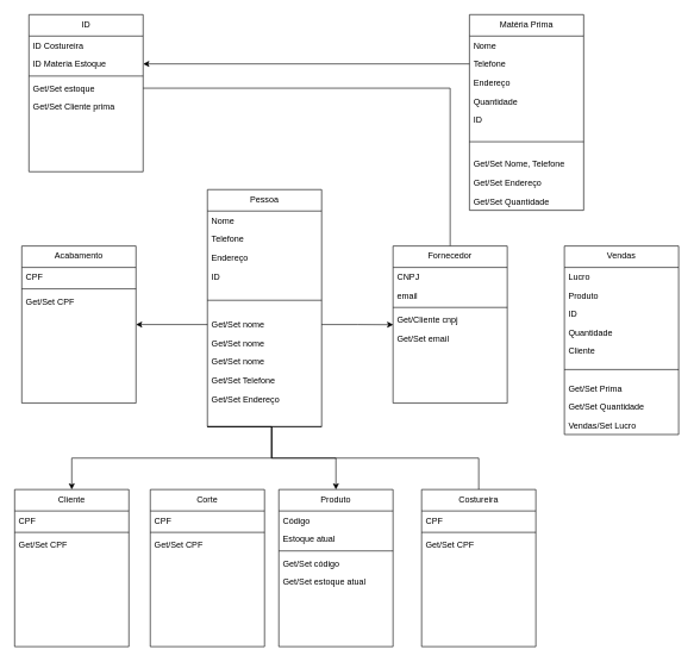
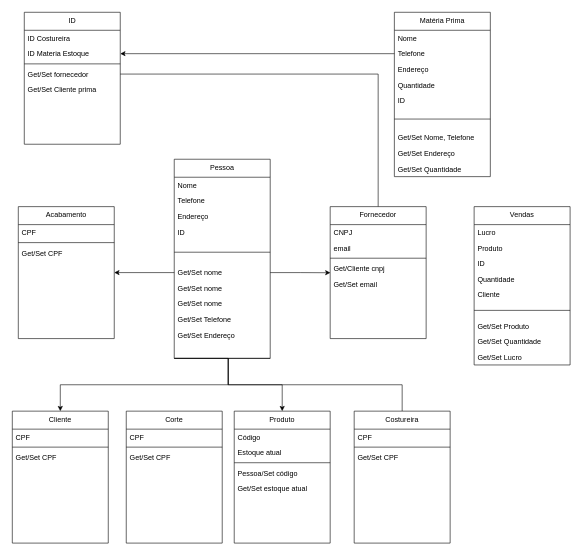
  <mxCell id="0" />
  <mxCell id="1" parent="0" />
  <mxCell id="2" style="edgeStyle=orthogonalEdgeStyle;rounded=0;orthogonalLoop=1;jettySize=auto;html=1;exitX=0;exitY=1;exitDx=0;exitDy=0;entryX=0.5;entryY=0;entryDx=0;entryDy=0;" edge="1" parent="1" source="5" target="36"><mxGeometry relative="1" as="geometry"><Array as="points"><mxPoint x="380" y="597" /><mxPoint x="380" y="641" /><mxPoint x="100" y="641" /></Array></mxGeometry></mxCell>
  <mxCell id="3" style="edgeStyle=orthogonalEdgeStyle;rounded=0;orthogonalLoop=1;jettySize=auto;html=1;exitX=1;exitY=1;exitDx=0;exitDy=0;entryX=0.5;entryY=0;entryDx=0;entryDy=0;" edge="1" parent="1" source="5" target="26"><mxGeometry relative="1" as="geometry"><Array as="points"><mxPoint x="380" y="597" /><mxPoint x="380" y="641" /><mxPoint x="470" y="641" /></Array></mxGeometry></mxCell>
  <mxCell id="4" style="edgeStyle=orthogonalEdgeStyle;rounded=0;orthogonalLoop=1;jettySize=auto;html=1;exitX=0;exitY=1;exitDx=0;exitDy=0;entryX=0.5;entryY=0;entryDx=0;entryDy=0;endArrow=none;" edge="1" parent="1" source="5" target="40"><mxGeometry relative="1" as="geometry"><Array as="points"><mxPoint x="380" y="597" /><mxPoint x="380" y="641" /><mxPoint x="670" y="641" /></Array></mxGeometry></mxCell>
  <mxCell id="5" value="Pessoa" style="swimlane;fontStyle=0;align=center;verticalAlign=top;childLayout=stackLayout;horizontal=1;startSize=30;horizontalStack=0;resizeParent=1;resizeLast=0;collapsible=1;marginBottom=0;rounded=0;shadow=0;strokeWidth=1;" parent="1" vertex="1"><mxGeometry x="290" y="265" width="160" height="332" as="geometry"><mxRectangle x="560" y="120" width="160" height="26" as="alternateBounds" /></mxGeometry></mxCell>
  <mxCell id="6" value="Nome" style="text;align=left;verticalAlign=top;spacingLeft=4;spacingRight=4;overflow=hidden;rotatable=0;points=[[0,0.5],[1,0.5]];portConstraint=eastwest;" parent="5" vertex="1"><mxGeometry y="30" width="160" height="26" as="geometry" /></mxCell>
  <mxCell id="7" value="Telefone" style="text;align=left;verticalAlign=top;spacingLeft=4;spacingRight=4;overflow=hidden;rotatable=0;points=[[0,0.5],[1,0.5]];portConstraint=eastwest;rounded=0;shadow=0;html=0;" parent="5" vertex="1"><mxGeometry y="56" width="160" height="26" as="geometry" /></mxCell>
  <mxCell id="8" value="Endereço" style="text;align=left;verticalAlign=top;spacingLeft=4;spacingRight=4;overflow=hidden;rotatable=0;points=[[0,0.5],[1,0.5]];portConstraint=eastwest;rounded=0;shadow=0;html=0;" parent="5" vertex="1"><mxGeometry y="82" width="160" height="26" as="geometry" /></mxCell>
  <mxCell id="9" value="ID" style="text;align=left;verticalAlign=top;spacingLeft=4;spacingRight=4;overflow=hidden;rotatable=0;points=[[0,0.5],[1,0.5]];portConstraint=eastwest;rounded=0;shadow=0;html=0;" parent="5" vertex="1"><mxGeometry y="108" width="160" height="26" as="geometry" /></mxCell>
  <mxCell id="10" value="" style="line;html=1;strokeWidth=1;align=left;verticalAlign=middle;spacingTop=-1;spacingLeft=3;spacingRight=3;rotatable=0;labelPosition=right;points=[];portConstraint=eastwest;" parent="5" vertex="1"><mxGeometry y="134" width="160" height="42" as="geometry" /></mxCell>
  <mxCell id="11" value="Get/Set nome" style="text;align=left;verticalAlign=top;spacingLeft=4;spacingRight=4;overflow=hidden;rotatable=0;points=[[0,0.5],[1,0.5]];portConstraint=eastwest;" parent="5" vertex="1"><mxGeometry y="176" width="160" height="26" as="geometry" /></mxCell>
  <mxCell id="12" value="Get/Set nome" style="text;align=left;verticalAlign=top;spacingLeft=4;spacingRight=4;overflow=hidden;rotatable=0;points=[[0,0.5],[1,0.5]];portConstraint=eastwest;" parent="5" vertex="1"><mxGeometry y="202" width="160" height="26" as="geometry" /></mxCell>
  <mxCell id="13" value="Get/Set nome" style="text;align=left;verticalAlign=top;spacingLeft=4;spacingRight=4;overflow=hidden;rotatable=0;points=[[0,0.5],[1,0.5]];portConstraint=eastwest;" parent="5" vertex="1"><mxGeometry y="228" width="160" height="26" as="geometry" /></mxCell>
  <mxCell id="14" value="Get/Set Telefone" style="text;align=left;verticalAlign=top;spacingLeft=4;spacingRight=4;overflow=hidden;rotatable=0;points=[[0,0.5],[1,0.5]];portConstraint=eastwest;" parent="5" vertex="1"><mxGeometry y="254" width="160" height="26" as="geometry" /></mxCell>
  <mxCell id="15" value="Get/Set Endereço" style="text;align=left;verticalAlign=top;spacingLeft=4;spacingRight=4;overflow=hidden;rotatable=0;points=[[0,0.5],[1,0.5]];portConstraint=eastwest;" parent="5" vertex="1"><mxGeometry y="280" width="160" height="26" as="geometry" /></mxCell>
  <mxCell id="16" value="Matéria Prima" style="swimlane;fontStyle=0;align=center;verticalAlign=top;childLayout=stackLayout;horizontal=1;startSize=30;horizontalStack=0;resizeParent=1;resizeLast=0;collapsible=1;marginBottom=0;rounded=0;shadow=0;strokeWidth=1;" parent="1" vertex="1"><mxGeometry x="657" y="20" width="160" height="274" as="geometry"><mxRectangle x="560" y="120" width="160" height="26" as="alternateBounds" /></mxGeometry></mxCell>
  <mxCell id="17" value="Nome" style="text;align=left;verticalAlign=top;spacingLeft=4;spacingRight=4;overflow=hidden;rotatable=0;points=[[0,0.5],[1,0.5]];portConstraint=eastwest;" parent="16" vertex="1"><mxGeometry y="30" width="160" height="26" as="geometry" /></mxCell>
  <mxCell id="18" value="Telefone" style="text;align=left;verticalAlign=top;spacingLeft=4;spacingRight=4;overflow=hidden;rotatable=0;points=[[0,0.5],[1,0.5]];portConstraint=eastwest;rounded=0;shadow=0;html=0;" parent="16" vertex="1"><mxGeometry y="56" width="160" height="26" as="geometry" /></mxCell>
  <mxCell id="19" value="Endereço" style="text;align=left;verticalAlign=top;spacingLeft=4;spacingRight=4;overflow=hidden;rotatable=0;points=[[0,0.5],[1,0.5]];portConstraint=eastwest;rounded=0;shadow=0;html=0;" parent="16" vertex="1"><mxGeometry y="82" width="160" height="26" as="geometry" /></mxCell>
  <mxCell id="20" value="Quantidade" style="text;align=left;verticalAlign=top;spacingLeft=4;spacingRight=4;overflow=hidden;rotatable=0;points=[[0,0.5],[1,0.5]];portConstraint=eastwest;rounded=0;shadow=0;html=0;" parent="16" vertex="1"><mxGeometry y="108" width="160" height="26" as="geometry" /></mxCell>
  <mxCell id="21" value="ID" style="text;align=left;verticalAlign=top;spacingLeft=4;spacingRight=4;overflow=hidden;rotatable=0;points=[[0,0.5],[1,0.5]];portConstraint=eastwest;rounded=0;shadow=0;html=0;" parent="16" vertex="1"><mxGeometry y="134" width="160" height="26" as="geometry" /></mxCell>
  <mxCell id="22" value="" style="line;html=1;strokeWidth=1;align=left;verticalAlign=middle;spacingTop=-1;spacingLeft=3;spacingRight=3;rotatable=0;labelPosition=right;points=[];portConstraint=eastwest;" parent="16" vertex="1"><mxGeometry y="160" width="160" height="36" as="geometry" /></mxCell>
  <mxCell id="23" value="Get/Set Nome, Telefone" style="text;align=left;verticalAlign=top;spacingLeft=4;spacingRight=4;overflow=hidden;rotatable=0;points=[[0,0.5],[1,0.5]];portConstraint=eastwest;" parent="16" vertex="1"><mxGeometry y="196" width="160" height="26" as="geometry" /></mxCell>
  <mxCell id="24" value="Get/Set Endereço" style="text;align=left;verticalAlign=top;spacingLeft=4;spacingRight=4;overflow=hidden;rotatable=0;points=[[0,0.5],[1,0.5]];portConstraint=eastwest;" parent="16" vertex="1"><mxGeometry y="222" width="160" height="26" as="geometry" /></mxCell>
  <mxCell id="25" value="Get/Set Quantidade" style="text;align=left;verticalAlign=top;spacingLeft=4;spacingRight=4;overflow=hidden;rotatable=0;points=[[0,0.5],[1,0.5]];portConstraint=eastwest;" parent="16" vertex="1"><mxGeometry y="248" width="160" height="26" as="geometry" /></mxCell>
  <mxCell id="26" value="Produto" style="swimlane;fontStyle=0;align=center;verticalAlign=top;childLayout=stackLayout;horizontal=1;startSize=30;horizontalStack=0;resizeParent=1;resizeLast=0;collapsible=1;marginBottom=0;rounded=0;shadow=0;strokeWidth=1;" parent="1" vertex="1"><mxGeometry x="390" y="685" width="160" height="220" as="geometry"><mxRectangle x="560" y="120" width="160" height="26" as="alternateBounds" /></mxGeometry></mxCell>
  <mxCell id="27" value="Código" style="text;align=left;verticalAlign=top;spacingLeft=4;spacingRight=4;overflow=hidden;rotatable=0;points=[[0,0.5],[1,0.5]];portConstraint=eastwest;rounded=0;shadow=0;html=0;" parent="26" vertex="1"><mxGeometry y="30" width="160" height="26" as="geometry" /></mxCell>
  <mxCell id="28" value="Estoque atual" style="text;align=left;verticalAlign=top;spacingLeft=4;spacingRight=4;overflow=hidden;rotatable=0;points=[[0,0.5],[1,0.5]];portConstraint=eastwest;rounded=0;shadow=0;html=0;" parent="26" vertex="1"><mxGeometry y="56" width="160" height="26" as="geometry" /></mxCell>
  <mxCell id="29" value="" style="line;html=1;strokeWidth=1;align=left;verticalAlign=middle;spacingTop=-1;spacingLeft=3;spacingRight=3;rotatable=0;labelPosition=right;points=[];portConstraint=eastwest;" parent="26" vertex="1"><mxGeometry y="82" width="160" height="8" as="geometry" /></mxCell>
- <mxCell id="30" value="Get/Set código" style="text;align=left;verticalAlign=top;spacingLeft=4;spacingRight=4;overflow=hidden;rotatable=0;points=[[0,0.5],[1,0.5]];portConstraint=eastwest;" parent="26" vertex="1"><mxGeometry y="90" width="160" height="26" as="geometry" /></mxCell>
+ <mxCell id="30" value="Pessoa/Set código" style="text;align=left;verticalAlign=top;spacingLeft=4;spacingRight=4;overflow=hidden;rotatable=0;points=[[0,0.5],[1,0.5]];portConstraint=eastwest;" parent="26" vertex="1"><mxGeometry y="90" width="160" height="26" as="geometry" /></mxCell>
  <mxCell id="31" value="Get/Set estoque atual " style="text;align=left;verticalAlign=top;spacingLeft=4;spacingRight=4;overflow=hidden;rotatable=0;points=[[0,0.5],[1,0.5]];portConstraint=eastwest;" parent="26" vertex="1"><mxGeometry y="116" width="160" height="26" as="geometry" /></mxCell>
  <mxCell id="32" value="Acabamento" style="swimlane;fontStyle=0;align=center;verticalAlign=top;childLayout=stackLayout;horizontal=1;startSize=30;horizontalStack=0;resizeParent=1;resizeLast=0;collapsible=1;marginBottom=0;rounded=0;shadow=0;strokeWidth=1;" parent="1" vertex="1"><mxGeometry x="30" y="344" width="160" height="220" as="geometry"><mxRectangle x="560" y="120" width="160" height="26" as="alternateBounds" /></mxGeometry></mxCell>
  <mxCell id="33" value="CPF" style="text;align=left;verticalAlign=top;spacingLeft=4;spacingRight=4;overflow=hidden;rotatable=0;points=[[0,0.5],[1,0.5]];portConstraint=eastwest;" parent="32" vertex="1"><mxGeometry y="30" width="160" height="26" as="geometry" /></mxCell>
  <mxCell id="34" value="" style="line;html=1;strokeWidth=1;align=left;verticalAlign=middle;spacingTop=-1;spacingLeft=3;spacingRight=3;rotatable=0;labelPosition=right;points=[];portConstraint=eastwest;" parent="32" vertex="1"><mxGeometry y="56" width="160" height="8" as="geometry" /></mxCell>
  <mxCell id="35" value="Get/Set CPF" style="text;align=left;verticalAlign=top;spacingLeft=4;spacingRight=4;overflow=hidden;rotatable=0;points=[[0,0.5],[1,0.5]];portConstraint=eastwest;" parent="32" vertex="1"><mxGeometry y="64" width="160" height="26" as="geometry" /></mxCell>
  <mxCell id="36" value="Cliente" style="swimlane;fontStyle=0;align=center;verticalAlign=top;childLayout=stackLayout;horizontal=1;startSize=30;horizontalStack=0;resizeParent=1;resizeLast=0;collapsible=1;marginBottom=0;rounded=0;shadow=0;strokeWidth=1;" parent="1" vertex="1"><mxGeometry x="20" y="685" width="160" height="220" as="geometry"><mxRectangle x="560" y="120" width="160" height="26" as="alternateBounds" /></mxGeometry></mxCell>
  <mxCell id="37" value="CPF" style="text;align=left;verticalAlign=top;spacingLeft=4;spacingRight=4;overflow=hidden;rotatable=0;points=[[0,0.5],[1,0.5]];portConstraint=eastwest;rounded=0;shadow=0;html=0;" parent="36" vertex="1"><mxGeometry y="30" width="160" height="26" as="geometry" /></mxCell>
  <mxCell id="38" value="" style="line;html=1;strokeWidth=1;align=left;verticalAlign=middle;spacingTop=-1;spacingLeft=3;spacingRight=3;rotatable=0;labelPosition=right;points=[];portConstraint=eastwest;" parent="36" vertex="1"><mxGeometry y="56" width="160" height="8" as="geometry" /></mxCell>
  <mxCell id="39" value="Get/Set CPF" style="text;align=left;verticalAlign=top;spacingLeft=4;spacingRight=4;overflow=hidden;rotatable=0;points=[[0,0.5],[1,0.5]];portConstraint=eastwest;" parent="36" vertex="1"><mxGeometry y="64" width="160" height="26" as="geometry" /></mxCell>
  <mxCell id="40" value="Costureira" style="swimlane;fontStyle=0;align=center;verticalAlign=top;childLayout=stackLayout;horizontal=1;startSize=30;horizontalStack=0;resizeParent=1;resizeLast=0;collapsible=1;marginBottom=0;rounded=0;shadow=0;strokeWidth=1;" parent="1" vertex="1"><mxGeometry x="590" y="685" width="160" height="220" as="geometry"><mxRectangle x="560" y="120" width="160" height="26" as="alternateBounds" /></mxGeometry></mxCell>
  <mxCell id="41" value="CPF" style="text;align=left;verticalAlign=top;spacingLeft=4;spacingRight=4;overflow=hidden;rotatable=0;points=[[0,0.5],[1,0.5]];portConstraint=eastwest;" parent="40" vertex="1"><mxGeometry y="30" width="160" height="26" as="geometry" /></mxCell>
  <mxCell id="42" value="" style="line;html=1;strokeWidth=1;align=left;verticalAlign=middle;spacingTop=-1;spacingLeft=3;spacingRight=3;rotatable=0;labelPosition=right;points=[];portConstraint=eastwest;" parent="40" vertex="1"><mxGeometry y="56" width="160" height="8" as="geometry" /></mxCell>
  <mxCell id="43" value="Get/Set CPF" style="text;align=left;verticalAlign=top;spacingLeft=4;spacingRight=4;overflow=hidden;rotatable=0;points=[[0,0.5],[1,0.5]];portConstraint=eastwest;" parent="40" vertex="1"><mxGeometry y="64" width="160" height="26" as="geometry" /></mxCell>
  <mxCell id="44" value="Corte" style="swimlane;fontStyle=0;align=center;verticalAlign=top;childLayout=stackLayout;horizontal=1;startSize=30;horizontalStack=0;resizeParent=1;resizeLast=0;collapsible=1;marginBottom=0;rounded=0;shadow=0;strokeWidth=1;" parent="1" vertex="1"><mxGeometry x="210" y="685" width="160" height="220" as="geometry"><mxRectangle x="560" y="120" width="160" height="26" as="alternateBounds" /></mxGeometry></mxCell>
  <mxCell id="45" value="CPF" style="text;align=left;verticalAlign=top;spacingLeft=4;spacingRight=4;overflow=hidden;rotatable=0;points=[[0,0.5],[1,0.5]];portConstraint=eastwest;" parent="44" vertex="1"><mxGeometry y="30" width="160" height="26" as="geometry" /></mxCell>
  <mxCell id="46" value="" style="line;html=1;strokeWidth=1;align=left;verticalAlign=middle;spacingTop=-1;spacingLeft=3;spacingRight=3;rotatable=0;labelPosition=right;points=[];portConstraint=eastwest;" parent="44" vertex="1"><mxGeometry y="56" width="160" height="8" as="geometry" /></mxCell>
  <mxCell id="47" value="Get/Set CPF" style="text;align=left;verticalAlign=top;spacingLeft=4;spacingRight=4;overflow=hidden;rotatable=0;points=[[0,0.5],[1,0.5]];portConstraint=eastwest;" parent="44" vertex="1"><mxGeometry y="64" width="160" height="26" as="geometry" /></mxCell>
  <mxCell id="48" value="Vendas" style="swimlane;fontStyle=0;align=center;verticalAlign=top;childLayout=stackLayout;horizontal=1;startSize=30;horizontalStack=0;resizeParent=1;resizeLast=0;collapsible=1;marginBottom=0;rounded=0;shadow=0;strokeWidth=1;" parent="1" vertex="1"><mxGeometry x="790" y="344" width="160" height="264" as="geometry"><mxRectangle x="560" y="120" width="160" height="26" as="alternateBounds" /></mxGeometry></mxCell>
  <mxCell id="49" value="Lucro" style="text;align=left;verticalAlign=top;spacingLeft=4;spacingRight=4;overflow=hidden;rotatable=0;points=[[0,0.5],[1,0.5]];portConstraint=eastwest;rounded=0;shadow=0;html=0;" parent="48" vertex="1"><mxGeometry y="30" width="160" height="26" as="geometry" /></mxCell>
  <mxCell id="50" value="Produto" style="text;align=left;verticalAlign=top;spacingLeft=4;spacingRight=4;overflow=hidden;rotatable=0;points=[[0,0.5],[1,0.5]];portConstraint=eastwest;" parent="48" vertex="1"><mxGeometry y="56" width="160" height="26" as="geometry" /></mxCell>
  <mxCell id="51" value="ID" style="text;align=left;verticalAlign=top;spacingLeft=4;spacingRight=4;overflow=hidden;rotatable=0;points=[[0,0.5],[1,0.5]];portConstraint=eastwest;" parent="48" vertex="1"><mxGeometry y="82" width="160" height="26" as="geometry" /></mxCell>
  <mxCell id="52" value="Quantidade" style="text;align=left;verticalAlign=top;spacingLeft=4;spacingRight=4;overflow=hidden;rotatable=0;points=[[0,0.5],[1,0.5]];portConstraint=eastwest;rounded=0;shadow=0;html=0;" parent="48" vertex="1"><mxGeometry y="108" width="160" height="26" as="geometry" /></mxCell>
  <mxCell id="53" value="Cliente" style="text;align=left;verticalAlign=top;spacingLeft=4;spacingRight=4;overflow=hidden;rotatable=0;points=[[0,0.5],[1,0.5]];portConstraint=eastwest;rounded=0;shadow=0;html=0;" parent="48" vertex="1"><mxGeometry y="134" width="160" height="26" as="geometry" /></mxCell>
  <mxCell id="54" value="" style="line;html=1;strokeWidth=1;align=left;verticalAlign=middle;spacingTop=-1;spacingLeft=3;spacingRight=3;rotatable=0;labelPosition=right;points=[];portConstraint=eastwest;" parent="48" vertex="1"><mxGeometry y="160" width="160" height="26" as="geometry" /></mxCell>
- <mxCell id="55" value="Get/Set Prima" style="text;align=left;verticalAlign=top;spacingLeft=4;spacingRight=4;overflow=hidden;rotatable=0;points=[[0,0.5],[1,0.5]];portConstraint=eastwest;" parent="48" vertex="1"><mxGeometry y="186" width="160" height="26" as="geometry" /></mxCell>
+ <mxCell id="55" value="Get/Set Produto" style="text;align=left;verticalAlign=top;spacingLeft=4;spacingRight=4;overflow=hidden;rotatable=0;points=[[0,0.5],[1,0.5]];portConstraint=eastwest;" parent="48" vertex="1"><mxGeometry y="186" width="160" height="26" as="geometry" /></mxCell>
  <mxCell id="56" value="Get/Set Quantidade" style="text;align=left;verticalAlign=top;spacingLeft=4;spacingRight=4;overflow=hidden;rotatable=0;points=[[0,0.5],[1,0.5]];portConstraint=eastwest;" parent="48" vertex="1"><mxGeometry y="212" width="160" height="26" as="geometry" /></mxCell>
- <mxCell id="57" value="Vendas/Set Lucro" style="text;align=left;verticalAlign=top;spacingLeft=4;spacingRight=4;overflow=hidden;rotatable=0;points=[[0,0.5],[1,0.5]];portConstraint=eastwest;" parent="48" vertex="1"><mxGeometry y="238" width="160" height="26" as="geometry" /></mxCell>
+ <mxCell id="57" value="Get/Set Lucro" style="text;align=left;verticalAlign=top;spacingLeft=4;spacingRight=4;overflow=hidden;rotatable=0;points=[[0,0.5],[1,0.5]];portConstraint=eastwest;" parent="48" vertex="1"><mxGeometry y="238" width="160" height="26" as="geometry" /></mxCell>
  <mxCell id="58" style="edgeStyle=orthogonalEdgeStyle;rounded=0;orthogonalLoop=1;jettySize=auto;html=1;exitX=0.5;exitY=0;exitDx=0;exitDy=0;entryX=1;entryY=0.5;entryDx=0;entryDy=0;endArrow=none;" edge="1" parent="1" source="59" target="69"><mxGeometry relative="1" as="geometry" /></mxCell>
  <mxCell id="59" value="Fornecedor" style="swimlane;fontStyle=0;align=center;verticalAlign=top;childLayout=stackLayout;horizontal=1;startSize=30;horizontalStack=0;resizeParent=1;resizeLast=0;collapsible=1;marginBottom=0;rounded=0;shadow=0;strokeWidth=1;" parent="1" vertex="1"><mxGeometry x="550" y="344" width="160" height="220" as="geometry"><mxRectangle x="560" y="120" width="160" height="26" as="alternateBounds" /></mxGeometry></mxCell>
  <mxCell id="60" value="CNPJ" style="text;align=left;verticalAlign=top;spacingLeft=4;spacingRight=4;overflow=hidden;rotatable=0;points=[[0,0.5],[1,0.5]];portConstraint=eastwest;" parent="59" vertex="1"><mxGeometry y="30" width="160" height="26" as="geometry" /></mxCell>
  <mxCell id="61" value="email" style="text;align=left;verticalAlign=top;spacingLeft=4;spacingRight=4;overflow=hidden;rotatable=0;points=[[0,0.5],[1,0.5]];portConstraint=eastwest;rounded=0;shadow=0;html=0;" parent="59" vertex="1"><mxGeometry y="56" width="160" height="26" as="geometry" /></mxCell>
  <mxCell id="62" value="" style="line;html=1;strokeWidth=1;align=left;verticalAlign=middle;spacingTop=-1;spacingLeft=3;spacingRight=3;rotatable=0;labelPosition=right;points=[];portConstraint=eastwest;" parent="59" vertex="1"><mxGeometry y="82" width="160" height="8" as="geometry" /></mxCell>
  <mxCell id="63" value="Get/Cliente cnpj" style="text;align=left;verticalAlign=top;spacingLeft=4;spacingRight=4;overflow=hidden;rotatable=0;points=[[0,0.5],[1,0.5]];portConstraint=eastwest;" parent="59" vertex="1"><mxGeometry y="90" width="160" height="26" as="geometry" /></mxCell>
  <mxCell id="64" value="Get/Set email" style="text;align=left;verticalAlign=top;spacingLeft=4;spacingRight=4;overflow=hidden;rotatable=0;points=[[0,0.5],[1,0.5]];portConstraint=eastwest;" parent="59" vertex="1"><mxGeometry y="116" width="160" height="26" as="geometry" /></mxCell>
  <mxCell id="65" value="ID" style="swimlane;fontStyle=0;align=center;verticalAlign=top;childLayout=stackLayout;horizontal=1;startSize=30;horizontalStack=0;resizeParent=1;resizeLast=0;collapsible=1;marginBottom=0;rounded=0;shadow=0;strokeWidth=1;" parent="1" vertex="1"><mxGeometry x="40" y="20" width="160" height="220" as="geometry"><mxRectangle x="560" y="120" width="160" height="26" as="alternateBounds" /></mxGeometry></mxCell>
  <mxCell id="66" value="ID Costureira" style="text;align=left;verticalAlign=top;spacingLeft=4;spacingRight=4;overflow=hidden;rotatable=0;points=[[0,0.5],[1,0.5]];portConstraint=eastwest;" parent="65" vertex="1"><mxGeometry y="30" width="160" height="26" as="geometry" /></mxCell>
  <mxCell id="67" value="ID Materia Estoque" style="text;align=left;verticalAlign=top;spacingLeft=4;spacingRight=4;overflow=hidden;rotatable=0;points=[[0,0.5],[1,0.5]];portConstraint=eastwest;rounded=0;shadow=0;html=0;" parent="65" vertex="1"><mxGeometry y="56" width="160" height="26" as="geometry" /></mxCell>
  <mxCell id="68" value="" style="line;html=1;strokeWidth=1;align=left;verticalAlign=middle;spacingTop=-1;spacingLeft=3;spacingRight=3;rotatable=0;labelPosition=right;points=[];portConstraint=eastwest;" parent="65" vertex="1"><mxGeometry y="82" width="160" height="8" as="geometry" /></mxCell>
- <mxCell id="69" value="Get/Set estoque" style="text;align=left;verticalAlign=top;spacingLeft=4;spacingRight=4;overflow=hidden;rotatable=0;points=[[0,0.5],[1,0.5]];portConstraint=eastwest;" parent="65" vertex="1"><mxGeometry y="90" width="160" height="26" as="geometry" /></mxCell>
+ <mxCell id="69" value="Get/Set fornecedor" style="text;align=left;verticalAlign=top;spacingLeft=4;spacingRight=4;overflow=hidden;rotatable=0;points=[[0,0.5],[1,0.5]];portConstraint=eastwest;" parent="65" vertex="1"><mxGeometry y="90" width="160" height="26" as="geometry" /></mxCell>
  <mxCell id="70" value="Get/Set Cliente prima" style="text;align=left;verticalAlign=top;spacingLeft=4;spacingRight=4;overflow=hidden;rotatable=0;points=[[0,0.5],[1,0.5]];portConstraint=eastwest;" parent="65" vertex="1"><mxGeometry y="116" width="160" height="26" as="geometry" /></mxCell>
  <mxCell id="71" style="edgeStyle=orthogonalEdgeStyle;rounded=0;orthogonalLoop=1;jettySize=auto;html=1;exitX=0;exitY=0.5;exitDx=0;exitDy=0;entryX=1;entryY=0.5;entryDx=0;entryDy=0;" edge="1" parent="1" source="11" target="32"><mxGeometry relative="1" as="geometry" /></mxCell>
  <mxCell id="72" style="edgeStyle=orthogonalEdgeStyle;rounded=0;orthogonalLoop=1;jettySize=auto;html=1;exitX=1;exitY=0.5;exitDx=0;exitDy=0;entryX=0.002;entryY=-0.222;entryDx=0;entryDy=0;entryPerimeter=0;" edge="1" parent="1" source="11" target="64"><mxGeometry relative="1" as="geometry" /></mxCell>
  <mxCell id="73" style="edgeStyle=orthogonalEdgeStyle;rounded=0;orthogonalLoop=1;jettySize=auto;html=1;exitX=0;exitY=0.5;exitDx=0;exitDy=0;entryX=1;entryY=0.5;entryDx=0;entryDy=0;" edge="1" parent="1" source="18" target="67"><mxGeometry relative="1" as="geometry" /></mxCell>
